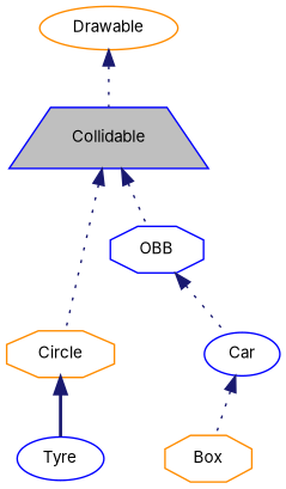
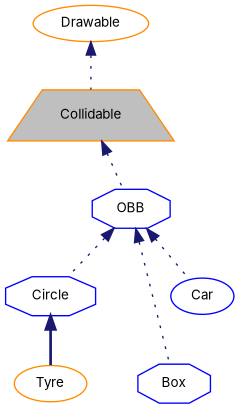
  digraph {
    fontname=Inter
    node [color=blue fillcolor=white fontname=Inter fontsize=10 shape=octagon style=filled]
    edge [color=midnightblue dir=back fontname=Inter fontsize=10 labelfontname=Helvetica labelfontsize=10 style=dotted]
-   n1 [fillcolor=grey75 fontcolor=black height=0.2 label=Collidable shape=trapezium width=0.4]
-   n2 [color=darkorange height=0.2 label=Circle width=0.4]
+   n1 [color=darkorange fillcolor=grey75 fontcolor=black height=0.2 label=Collidable shape=trapezium width=0.4]
+   n2 [height=0.2 label=Circle width=0.4]
    n3 [height=0.2 label=OBB width=0.4]
-   n4 [height=0.2 label=Tyre shape=ellipse width=0.4]
-   n5 [color=darkorange height=0.2 label=Box width=0.4]
+   n4 [color=darkorange height=0.2 label=Tyre shape=ellipse width=0.4]
+   n5 [height=0.2 label=Box width=0.4]
    n6 [height=0.2 label=Car shape=ellipse width=0.4]
    n7 [color=darkorange height=0.2 label=Drawable shape=ellipse width=0.4]
-   n1 -> n2
+   n3 -> n2
    n1 -> n3
    n2 -> n4 [style=bold]
-   n6 -> n5
+   n3 -> n5
    n3 -> n6
    n7 -> n1
  }
